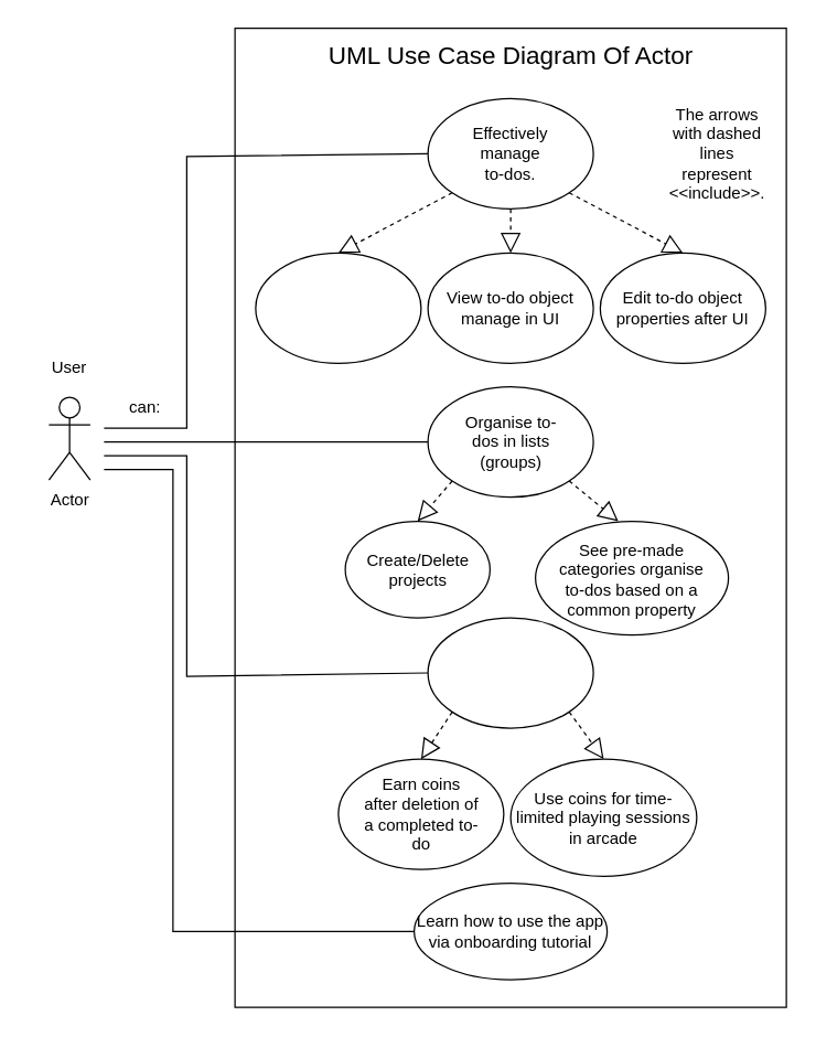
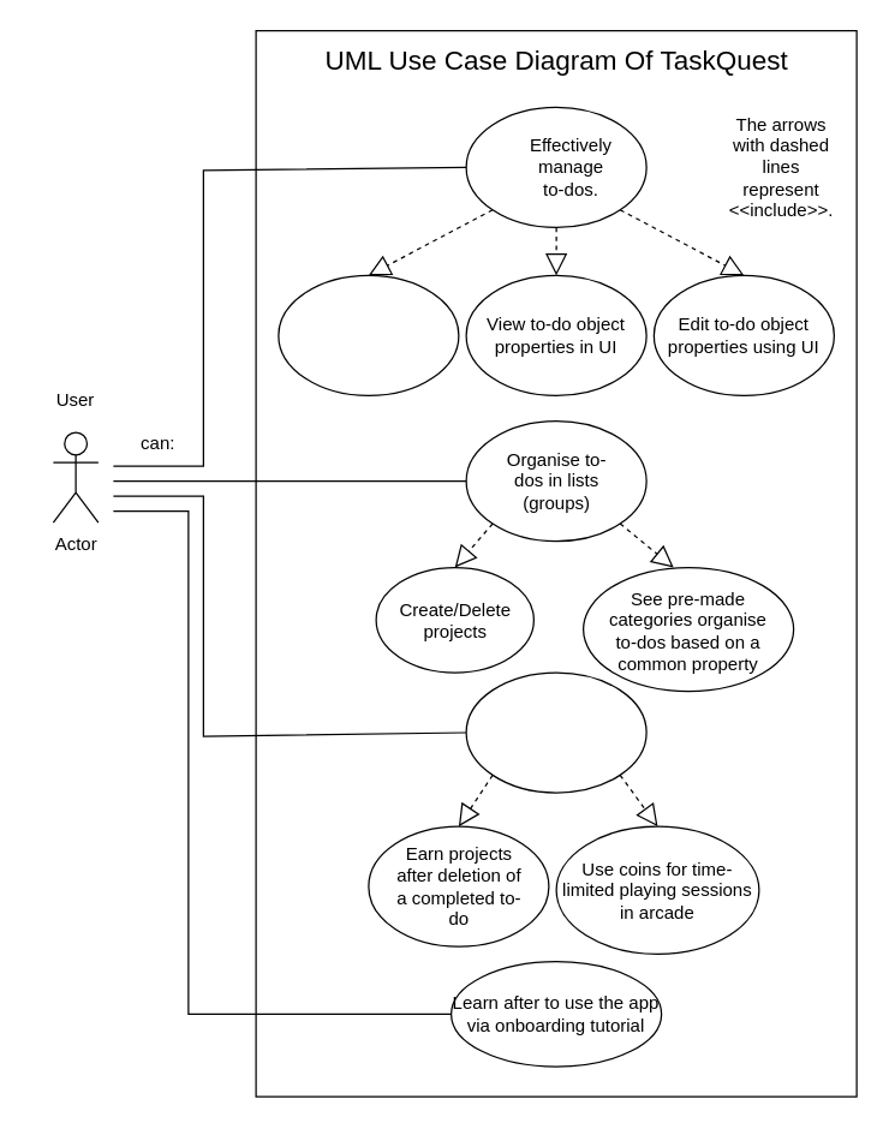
  <mxCell id="0" />
  <mxCell id="1" parent="0" />
  <mxCell id="2" value="" style="rounded=0;whiteSpace=wrap;html=1;" parent="1" vertex="1"><mxGeometry x="170" width="400" height="710" as="geometry" y="20" /></mxCell>
- <mxCell id="3" value="&lt;font style=&quot;font-size: 18px;&quot;&gt;UML Use Case Diagram Of Actor&lt;/font&gt;" style="text;html=1;align=center;verticalAlign=middle;whiteSpace=wrap;rounded=0;" parent="1" vertex="1"><mxGeometry x="213" width="315" height="40" as="geometry" y="20" /></mxCell>
+ <mxCell id="3" value="&lt;font style=&quot;font-size: 18px;&quot;&gt;UML Use Case Diagram Of TaskQuest&lt;/font&gt;" style="text;html=1;align=center;verticalAlign=middle;whiteSpace=wrap;rounded=0;" parent="1" vertex="1"><mxGeometry x="213" width="315" height="40" as="geometry" y="20" /></mxCell>
  <mxCell id="4" value="" style="ellipse;whiteSpace=wrap;html=1;" parent="1" vertex="1"><mxGeometry x="310" y="71" width="120" height="80" as="geometry" /></mxCell>
- <mxCell id="5" value="Effectively manage to-dos." style="text;html=1;align=center;verticalAlign=middle;whiteSpace=wrap;rounded=0;" parent="1" vertex="1"><mxGeometry x="340" y="91" width="60" height="40" as="geometry" /></mxCell>
+ <mxCell id="5" value="Effectively manage to-dos." style="text;html=1;align=center;verticalAlign=middle;whiteSpace=wrap;rounded=0;" parent="1" vertex="1"><mxGeometry x="350" y="91" width="60" height="40" as="geometry" /></mxCell>
  <mxCell id="6" value="Actor" style="shape=umlActor;verticalLabelPosition=bottom;verticalAlign=top;html=1;outlineConnect=0;" parent="1" vertex="1"><mxGeometry x="35" y="287.5" width="30" height="60" as="geometry" /></mxCell>
  <mxCell id="7" value="User" style="text;html=1;align=center;verticalAlign=middle;whiteSpace=wrap;rounded=0;" parent="1" vertex="1"><mxGeometry x="20" y="250.5" width="60" height="30" as="geometry" /></mxCell>
  <mxCell id="8" value="" style="endArrow=none;html=1;rounded=0;exitX=0;exitY=0.5;exitDx=0;exitDy=0;" parent="1" source="4" edge="1"><mxGeometry width="50" height="50" relative="1" as="geometry"><mxPoint x="345" y="253" as="sourcePoint" /><mxPoint x="75" y="310" as="targetPoint" /><Array as="points"><mxPoint x="135" y="113" /><mxPoint x="135" y="310" /></Array></mxGeometry></mxCell>
  <mxCell id="9" value="" style="ellipse;whiteSpace=wrap;html=1;" parent="1" vertex="1"><mxGeometry x="185" y="183" width="120" height="80" as="geometry" /></mxCell>
  <mxCell id="10" value="" style="ellipse;whiteSpace=wrap;html=1;" parent="1" vertex="1"><mxGeometry x="310" y="183" width="120" height="80" as="geometry" /></mxCell>
  <mxCell id="11" value="" style="endArrow=block;dashed=1;endFill=0;endSize=12;html=1;rounded=0;exitX=0;exitY=1;exitDx=0;exitDy=0;entryX=0.5;entryY=0;entryDx=0;entryDy=0;" parent="1" source="4" target="9" edge="1"><mxGeometry width="160" relative="1" as="geometry"><mxPoint x="285" y="233" as="sourcePoint" /><mxPoint x="445" y="233" as="targetPoint" /></mxGeometry></mxCell>
- <mxCell id="12" value="View to-do object manage in UI" style="text;html=1;align=center;verticalAlign=middle;whiteSpace=wrap;rounded=0;" parent="1" vertex="1"><mxGeometry x="320" y="208" width="100" height="30" as="geometry" /></mxCell>
+ <mxCell id="12" value="View to-do object properties in UI" style="text;html=1;align=center;verticalAlign=middle;whiteSpace=wrap;rounded=0;" parent="1" vertex="1"><mxGeometry x="320" y="208" width="100" height="30" as="geometry" /></mxCell>
  <mxCell id="13" value="" style="endArrow=block;dashed=1;endFill=0;endSize=12;html=1;rounded=0;exitX=0.5;exitY=1;exitDx=0;exitDy=0;entryX=0.5;entryY=0;entryDx=0;entryDy=0;" parent="1" source="4" target="10" edge="1"><mxGeometry width="160" relative="1" as="geometry"><mxPoint x="285" y="233" as="sourcePoint" /><mxPoint x="445" y="233" as="targetPoint" /></mxGeometry></mxCell>
  <mxCell id="14" value="" style="ellipse;whiteSpace=wrap;html=1;" parent="1" vertex="1"><mxGeometry x="435" y="183" width="120" height="80" as="geometry" /></mxCell>
- <mxCell id="15" value="Edit to-do object properties after UI" style="text;html=1;align=center;verticalAlign=middle;whiteSpace=wrap;rounded=0;" parent="1" vertex="1"><mxGeometry x="440" y="195.5" width="110" height="55" as="geometry" /></mxCell>
+ <mxCell id="15" value="Edit to-do object properties using UI" style="text;html=1;align=center;verticalAlign=middle;whiteSpace=wrap;rounded=0;" parent="1" vertex="1"><mxGeometry x="440" y="195.5" width="110" height="55" as="geometry" /></mxCell>
  <mxCell id="16" value="" style="endArrow=block;dashed=1;endFill=0;endSize=12;html=1;rounded=0;exitX=1;exitY=1;exitDx=0;exitDy=0;entryX=0.5;entryY=0;entryDx=0;entryDy=0;" parent="1" source="4" target="14" edge="1"><mxGeometry width="160" relative="1" as="geometry"><mxPoint x="285" y="193" as="sourcePoint" /><mxPoint x="445" y="193" as="targetPoint" /></mxGeometry></mxCell>
  <mxCell id="17" value="The arrows with dashed lines represent &amp;lt;&amp;lt;include&amp;gt;&amp;gt;." style="text;html=1;align=center;verticalAlign=middle;whiteSpace=wrap;rounded=0;" parent="1" vertex="1"><mxGeometry x="485" y="71" width="70" height="80" as="geometry" /></mxCell>
  <mxCell id="18" value="" style="ellipse;whiteSpace=wrap;html=1;" parent="1" vertex="1"><mxGeometry x="310" y="280" width="120" height="80" as="geometry" /></mxCell>
  <mxCell id="19" value="Organise to-dos in lists (groups)" style="text;html=1;align=center;verticalAlign=middle;whiteSpace=wrap;rounded=0;" parent="1" vertex="1"><mxGeometry x="333" y="292.5" width="75" height="55" as="geometry" /></mxCell>
  <mxCell id="20" value="" style="endArrow=none;html=1;rounded=0;exitX=0;exitY=0.5;exitDx=0;exitDy=0;" parent="1" source="18" edge="1"><mxGeometry width="50" height="50" relative="1" as="geometry"><mxPoint x="345" y="310" as="sourcePoint" /><mxPoint x="75" y="320" as="targetPoint" /></mxGeometry></mxCell>
  <mxCell id="21" value="" style="ellipse;whiteSpace=wrap;html=1;" parent="1" vertex="1"><mxGeometry x="250" y="377.5" width="105" height="70" as="geometry" /></mxCell>
  <mxCell id="22" value="Create/Delete projects" style="text;html=1;align=center;verticalAlign=middle;whiteSpace=wrap;rounded=0;" parent="1" vertex="1"><mxGeometry x="267.5" y="397.5" width="70" height="30" as="geometry" /></mxCell>
  <mxCell id="23" value="" style="endArrow=block;dashed=1;endFill=0;endSize=12;html=1;rounded=0;entryX=0.5;entryY=0;entryDx=0;entryDy=0;exitX=0;exitY=1;exitDx=0;exitDy=0;" parent="1" source="18" target="21" edge="1"><mxGeometry width="160" relative="1" as="geometry"><mxPoint x="285" y="280" as="sourcePoint" /><mxPoint x="445" y="280" as="targetPoint" /></mxGeometry></mxCell>
  <mxCell id="24" value="" style="ellipse;whiteSpace=wrap;html=1;" parent="1" vertex="1"><mxGeometry x="388" y="377.5" width="140" height="82.5" as="geometry" /></mxCell>
  <mxCell id="25" value="See pre-made categories organise to-dos based on a common property" style="text;html=1;align=center;verticalAlign=middle;whiteSpace=wrap;rounded=0;" parent="1" vertex="1"><mxGeometry x="403" y="392.5" width="110" height="55" as="geometry" /></mxCell>
  <mxCell id="26" value="" style="endArrow=block;dashed=1;endFill=0;endSize=12;html=1;rounded=0;entryX=0.429;entryY=0;entryDx=0;entryDy=0;entryPerimeter=0;exitX=1;exitY=1;exitDx=0;exitDy=0;" parent="1" source="18" target="24" edge="1"><mxGeometry width="160" relative="1" as="geometry"><mxPoint x="285" y="280" as="sourcePoint" /><mxPoint x="445" y="280" as="targetPoint" /></mxGeometry></mxCell>
  <mxCell id="27" value="" style="endArrow=none;html=1;rounded=0;entryX=0;entryY=0.5;entryDx=0;entryDy=0;" parent="1" target="28" edge="1"><mxGeometry width="50" height="50" relative="1" as="geometry"><mxPoint x="75" y="330" as="sourcePoint" /><mxPoint x="395" y="380" as="targetPoint" /><Array as="points"><mxPoint x="135" y="330" /><mxPoint x="135" y="490" /></Array></mxGeometry></mxCell>
  <mxCell id="28" value="" style="ellipse;whiteSpace=wrap;html=1;" parent="1" vertex="1"><mxGeometry x="310" y="447.5" width="120" height="80" as="geometry" /></mxCell>
  <mxCell id="29" value="can:" style="text;html=1;align=center;verticalAlign=middle;whiteSpace=wrap;rounded=0;" parent="1" vertex="1"><mxGeometry x="75" y="280" width="60" height="30" as="geometry" /></mxCell>
  <mxCell id="30" value="" style="ellipse;whiteSpace=wrap;html=1;" parent="1" vertex="1"><mxGeometry x="245" y="550" width="120" height="80" as="geometry" /></mxCell>
- <mxCell id="31" value="Earn coins after deletion of a completed to-do" style="text;html=1;align=center;verticalAlign=middle;whiteSpace=wrap;rounded=0;" parent="1" vertex="1"><mxGeometry x="262.5" y="562.5" width="85" height="55" as="geometry" /></mxCell>
+ <mxCell id="31" value="Earn projects after deletion of a completed to-do" style="text;html=1;align=center;verticalAlign=middle;whiteSpace=wrap;rounded=0;" parent="1" vertex="1"><mxGeometry x="262.5" y="562.5" width="85" height="55" as="geometry" /></mxCell>
  <mxCell id="32" value="" style="endArrow=block;dashed=1;endFill=0;endSize=12;html=1;rounded=0;entryX=0.5;entryY=0;entryDx=0;entryDy=0;exitX=0;exitY=1;exitDx=0;exitDy=0;" parent="1" source="28" target="30" edge="1"><mxGeometry width="160" relative="1" as="geometry"><mxPoint x="285" y="450" as="sourcePoint" /><mxPoint x="445" y="450" as="targetPoint" /></mxGeometry></mxCell>
  <mxCell id="33" value="Use coins for time-limited playing sessions in arcade" style="ellipse;whiteSpace=wrap;html=1;" parent="1" vertex="1"><mxGeometry x="370" y="550" width="135" height="85" as="geometry" /></mxCell>
  <mxCell id="34" value="" style="endArrow=block;dashed=1;endFill=0;endSize=12;html=1;rounded=0;entryX=0.5;entryY=0;entryDx=0;entryDy=0;exitX=1;exitY=1;exitDx=0;exitDy=0;" parent="1" source="28" target="33" edge="1"><mxGeometry width="160" relative="1" as="geometry"><mxPoint x="285" y="410" as="sourcePoint" /><mxPoint x="445" y="410" as="targetPoint" /></mxGeometry></mxCell>
- <mxCell id="35" value="Learn how to use the app via onboarding tutorial" style="ellipse;whiteSpace=wrap;html=1;" vertex="1" parent="1"><mxGeometry x="300" y="640" width="140" height="70" as="geometry" /></mxCell>
+ <mxCell id="35" value="Learn after to use the app via onboarding tutorial" style="ellipse;whiteSpace=wrap;html=1;" vertex="1" parent="1"><mxGeometry x="300" y="640" width="140" height="70" as="geometry" /></mxCell>
  <mxCell id="36" value="" style="endArrow=none;html=1;rounded=0;exitX=0;exitY=0.5;exitDx=0;exitDy=0;" edge="1" parent="1" source="35"><mxGeometry width="50" height="50" relative="1" as="geometry"><mxPoint x="345" y="580" as="sourcePoint" /><mxPoint x="75" y="340" as="targetPoint" /><Array as="points"><mxPoint x="125" y="675" /><mxPoint x="125" y="340" /></Array></mxGeometry></mxCell>
